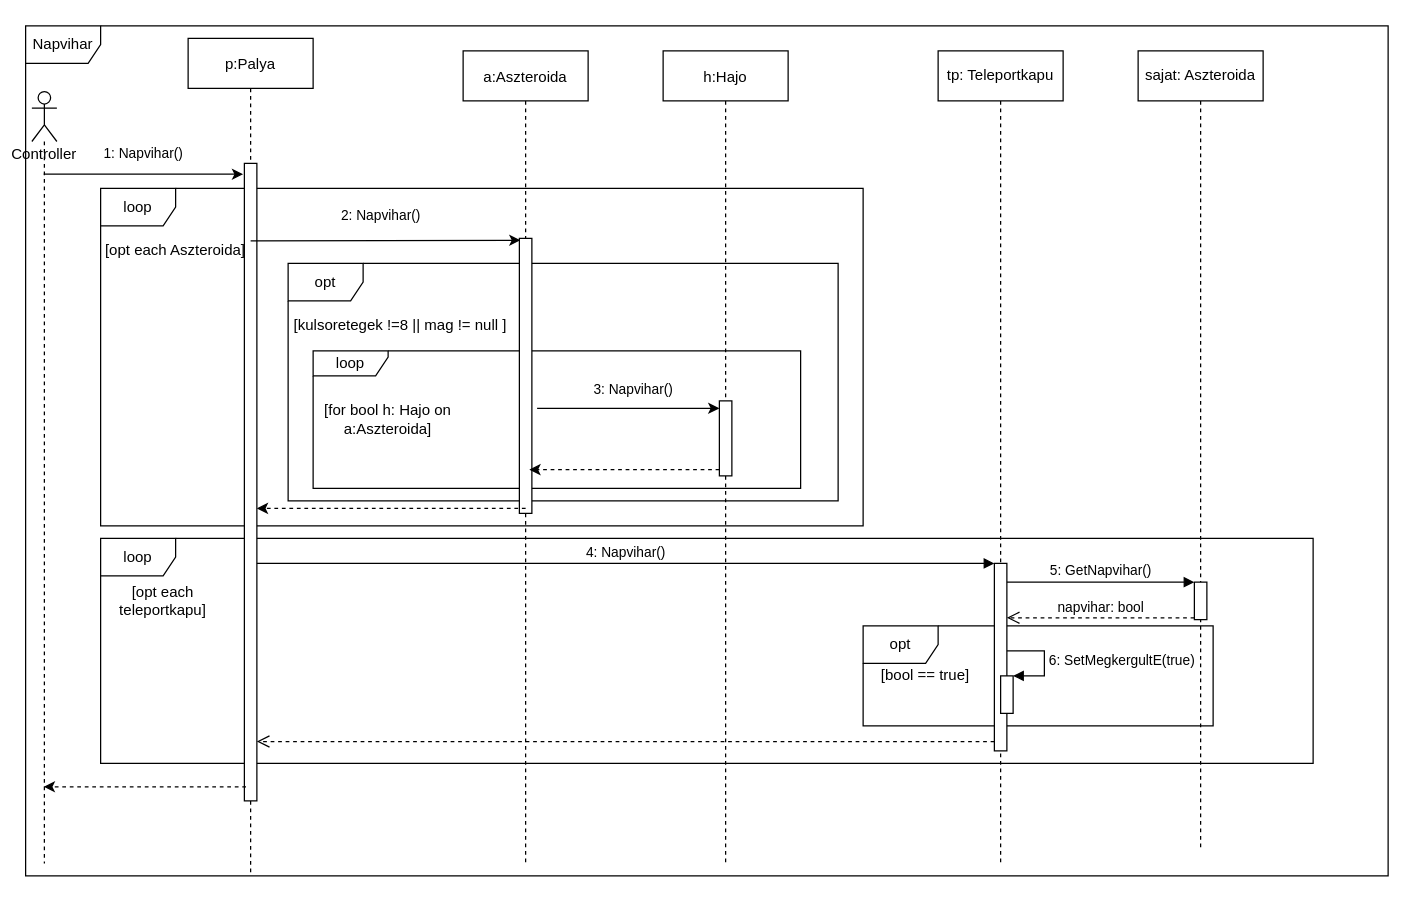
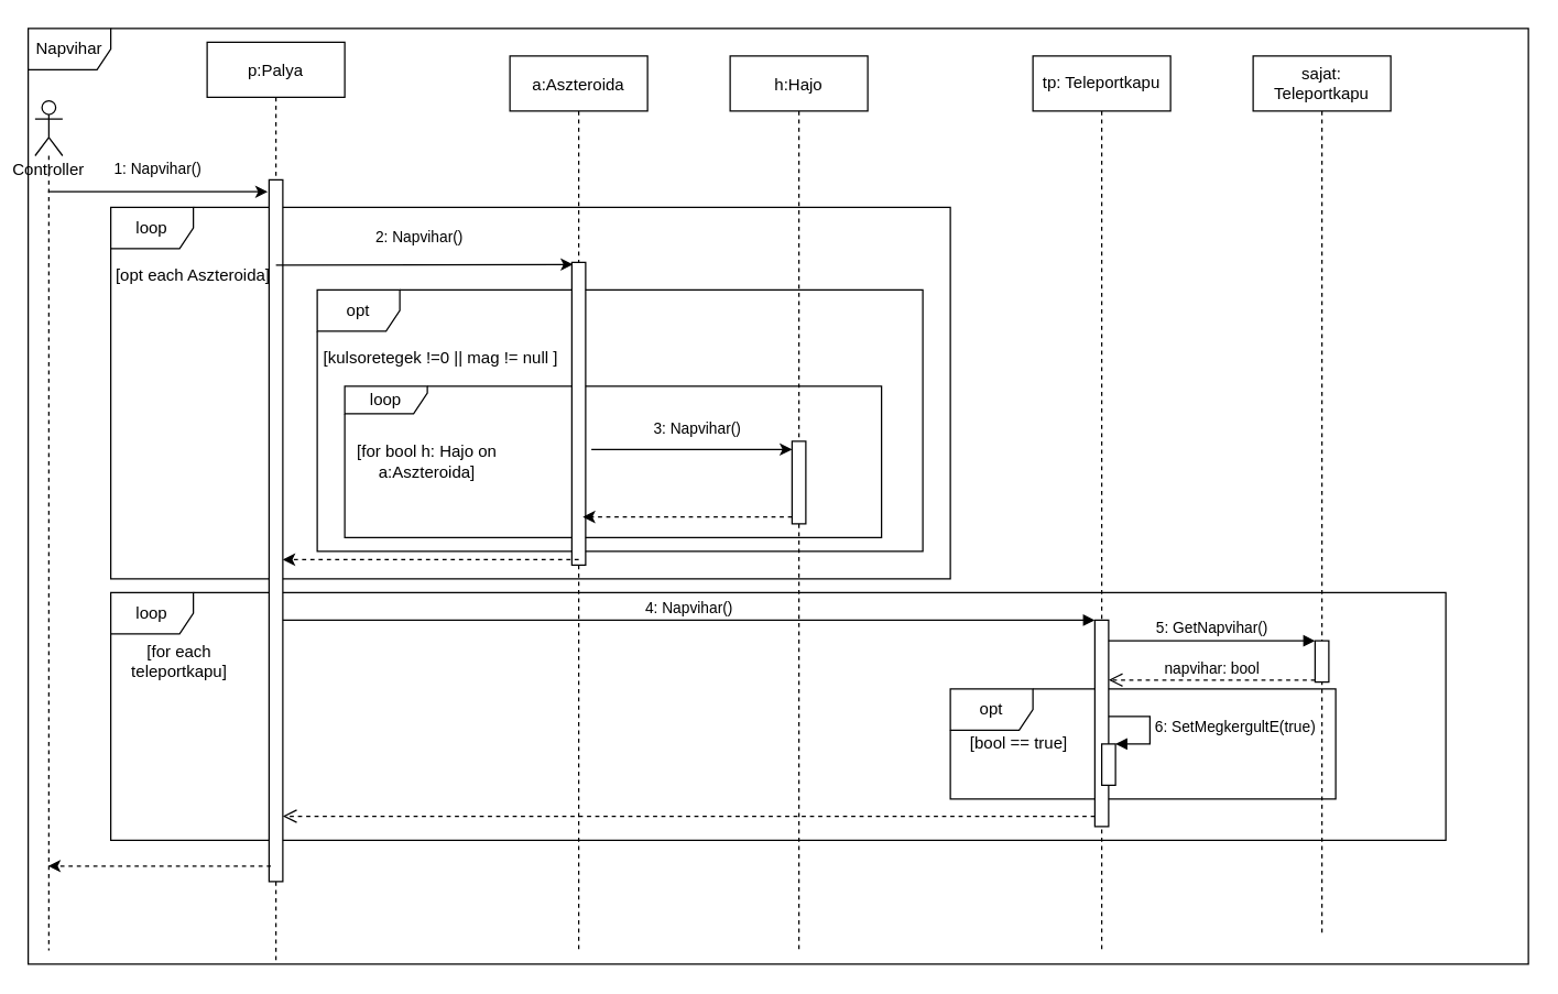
  <mxCell id="0" />
  <mxCell id="1" parent="0" />
  <mxCell id="2" value="Napvihar" style="shape=umlFrame;whiteSpace=wrap;html=1;" parent="1" vertex="1"><mxGeometry y="20" width="1090" height="680" as="geometry" x="20" /></mxCell>
  <mxCell id="3" value="loop" style="shape=umlFrame;whiteSpace=wrap;html=1;" vertex="1" parent="1"><mxGeometry x="80" y="430" width="970" height="180" as="geometry" /></mxCell>
  <mxCell id="4" value="opt" style="shape=umlFrame;whiteSpace=wrap;html=1;" vertex="1" parent="1"><mxGeometry x="690" y="500" width="280" height="80" as="geometry" /></mxCell>
  <mxCell id="5" value="loop" style="shape=umlFrame;whiteSpace=wrap;html=1;" parent="1" vertex="1"><mxGeometry x="80" y="150" width="610" height="270" as="geometry" /></mxCell>
  <mxCell id="6" value="opt" style="shape=umlFrame;whiteSpace=wrap;html=1;" parent="1" vertex="1"><mxGeometry x="230" y="210" width="440" height="190" as="geometry" /></mxCell>
  <mxCell id="7" value="loop" style="shape=umlFrame;whiteSpace=wrap;html=1;width=60;height=20;" parent="1" vertex="1"><mxGeometry x="250" y="280" width="390" height="110" as="geometry" /></mxCell>
  <mxCell id="8" value="p:Palya" style="shape=umlLifeline;perimeter=lifelinePerimeter;container=1;collapsible=0;recursiveResize=0;rounded=0;shadow=0;strokeWidth=1;" parent="1" vertex="1"><mxGeometry x="150" y="30" width="100" height="670" as="geometry" /></mxCell>
  <mxCell id="9" value="" style="points=[];perimeter=orthogonalPerimeter;rounded=0;shadow=0;strokeWidth=1;" parent="8" vertex="1"><mxGeometry x="45" y="100" width="10" height="510" as="geometry" /></mxCell>
  <mxCell id="10" value="1: Napvihar()" style="endArrow=classic;html=1;entryX=-0.1;entryY=0.017;entryDx=0;entryDy=0;entryPerimeter=0;" parent="1" source="23" target="9" edge="1"><mxGeometry x="-0.002" y="16" width="50" height="50" relative="1" as="geometry"><mxPoint x="30" y="128" as="sourcePoint" /><mxPoint x="202" y="110" as="targetPoint" /><mxPoint y="-1" as="offset" /></mxGeometry></mxCell>
  <mxCell id="11" value="[opt each Aszteroida]" style="text;html=1;strokeColor=none;fillColor=none;align=center;verticalAlign=middle;whiteSpace=wrap;rounded=0;" parent="1" vertex="1"><mxGeometry x="80" y="190" width="120" height="20" as="geometry" /></mxCell>
  <mxCell id="12" value="2: Napvihar()" style="endArrow=classic;html=1;entryX=0.086;entryY=0.007;entryDx=0;entryDy=0;entryPerimeter=0;" parent="1" target="15" edge="1"><mxGeometry x="-0.033" y="20" width="50" height="50" relative="1" as="geometry"><mxPoint x="200" y="192" as="sourcePoint" /><mxPoint x="344" y="201" as="targetPoint" /><mxPoint as="offset" /></mxGeometry></mxCell>
- <mxCell id="13" value="[kulsoretegek !=8 || mag != null ]" style="text;html=1;strokeColor=none;fillColor=none;align=center;verticalAlign=middle;whiteSpace=wrap;rounded=0;" parent="1" vertex="1"><mxGeometry x="220" y="250" width="200" height="20" as="geometry" /></mxCell>
+ <mxCell id="13" value="[kulsoretegek !=0 || mag != null ]" style="text;html=1;strokeColor=none;fillColor=none;align=center;verticalAlign=middle;whiteSpace=wrap;rounded=0;" parent="1" vertex="1"><mxGeometry x="220" y="250" width="200" height="20" as="geometry" /></mxCell>
  <mxCell id="14" value="a:Aszteroida" style="shape=umlLifeline;perimeter=lifelinePerimeter;container=1;collapsible=0;recursiveResize=0;rounded=0;shadow=0;strokeWidth=1;" parent="1" vertex="1"><mxGeometry x="370" y="40" width="100" height="650" as="geometry" /></mxCell>
  <mxCell id="15" value="" style="points=[];perimeter=orthogonalPerimeter;rounded=0;shadow=0;strokeWidth=1;" parent="14" vertex="1"><mxGeometry x="45" y="150" width="10" height="220" as="geometry" /></mxCell>
  <mxCell id="16" value="h:Hajo" style="shape=umlLifeline;perimeter=lifelinePerimeter;container=1;collapsible=0;recursiveResize=0;rounded=0;shadow=0;strokeWidth=1;" parent="1" vertex="1"><mxGeometry x="530" y="40" width="100" height="650" as="geometry" /></mxCell>
  <mxCell id="17" value="" style="points=[];perimeter=orthogonalPerimeter;rounded=0;shadow=0;strokeWidth=1;" parent="16" vertex="1"><mxGeometry x="45" y="280" width="10" height="60" as="geometry" /></mxCell>
  <mxCell id="18" value="[for bool h: Hajo on a:Aszteroida]" style="text;html=1;strokeColor=none;fillColor=none;align=center;verticalAlign=middle;whiteSpace=wrap;rounded=0;" parent="1" vertex="1"><mxGeometry x="250" y="320" width="120" height="30" as="geometry" /></mxCell>
  <mxCell id="19" value="&lt;span style=&quot;color: rgb(0 , 0 , 0) ; font-family: &amp;#34;helvetica&amp;#34; ; font-size: 11px ; font-style: normal ; font-weight: 400 ; letter-spacing: normal ; text-align: center ; text-indent: 0px ; text-transform: none ; word-spacing: 0px ; background-color: rgb(255 , 255 , 255) ; display: inline ; float: none&quot;&gt;3: Napvihar()&lt;/span&gt;" style="endArrow=classic;html=1;exitX=1.419;exitY=0.618;exitDx=0;exitDy=0;exitPerimeter=0;" parent="1" source="15" target="17" edge="1"><mxGeometry x="0.055" y="15" width="50" height="50" relative="1" as="geometry"><mxPoint x="570" y="320" as="sourcePoint" /><mxPoint x="620" y="270" as="targetPoint" /><mxPoint as="offset" /></mxGeometry></mxCell>
  <mxCell id="20" value="" style="endArrow=classic;html=1;dashed=1;" parent="1" edge="1" source="17"><mxGeometry width="50" height="50" relative="1" as="geometry"><mxPoint x="609" y="375" as="sourcePoint" /><mxPoint x="423" y="375" as="targetPoint" /></mxGeometry></mxCell>
  <mxCell id="21" value="" style="endArrow=classic;html=1;dashed=1;" parent="1" edge="1" target="9"><mxGeometry width="50" height="50" relative="1" as="geometry"><mxPoint x="420" y="406" as="sourcePoint" /><mxPoint x="195" y="406" as="targetPoint" /></mxGeometry></mxCell>
  <mxCell id="22" value="" style="endArrow=classic;html=1;dashed=1;exitX=0.133;exitY=0.978;exitDx=0;exitDy=0;exitPerimeter=0;" parent="1" source="9" target="23" edge="1"><mxGeometry width="50" height="50" relative="1" as="geometry"><mxPoint x="124.03" y="470" as="sourcePoint" /><mxPoint x="50" y="443" as="targetPoint" /></mxGeometry></mxCell>
  <mxCell id="23" value="Controller" style="shape=umlLifeline;participant=umlActor;perimeter=lifelinePerimeter;whiteSpace=wrap;html=1;container=1;collapsible=0;recursiveResize=0;verticalAlign=top;spacingTop=36;outlineConnect=0;" parent="1" vertex="1"><mxGeometry x="25" y="72.5" width="20" height="617.5" as="geometry" /></mxCell>
  <mxCell id="24" value="tp: Teleportkapu" style="shape=umlLifeline;perimeter=lifelinePerimeter;whiteSpace=wrap;html=1;container=1;collapsible=0;recursiveResize=0;outlineConnect=0;" vertex="1" parent="1"><mxGeometry x="750" y="40" width="100" height="650" as="geometry" /></mxCell>
  <mxCell id="25" value="" style="html=1;points=[];perimeter=orthogonalPerimeter;" vertex="1" parent="24"><mxGeometry x="45" y="410" width="10" height="150" as="geometry" /></mxCell>
- <mxCell id="26" value="[opt each teleportkapu]" style="text;html=1;strokeColor=none;fillColor=none;align=center;verticalAlign=middle;whiteSpace=wrap;rounded=0;" vertex="1" parent="1"><mxGeometry x="70" y="470" width="120" height="20" as="geometry" /></mxCell>
+ <mxCell id="26" value="[for each teleportkapu]" style="text;html=1;strokeColor=none;fillColor=none;align=center;verticalAlign=middle;whiteSpace=wrap;rounded=0;" vertex="1" parent="1"><mxGeometry x="70" y="470" width="120" height="20" as="geometry" /></mxCell>
  <mxCell id="27" value="4: Napvihar()" style="html=1;verticalAlign=bottom;endArrow=block;entryX=0;entryY=0;" edge="1" target="25" parent="1" source="9"><mxGeometry relative="1" as="geometry"><mxPoint x="720" y="450" as="sourcePoint" /></mxGeometry></mxCell>
  <mxCell id="28" value="" style="html=1;verticalAlign=bottom;endArrow=open;dashed=1;endSize=8;exitX=0;exitY=0.95;" edge="1" source="25" parent="1" target="9"><mxGeometry relative="1" as="geometry"><mxPoint x="720" y="526" as="targetPoint" /></mxGeometry></mxCell>
- <mxCell id="29" value="sajat: Aszteroida" style="shape=umlLifeline;perimeter=lifelinePerimeter;whiteSpace=wrap;html=1;container=1;collapsible=0;recursiveResize=0;outlineConnect=0;" vertex="1" parent="1"><mxGeometry x="910" y="40" width="100" height="640" as="geometry" /></mxCell>
+ <mxCell id="29" value="sajat: Teleportkapu" style="shape=umlLifeline;perimeter=lifelinePerimeter;whiteSpace=wrap;html=1;container=1;collapsible=0;recursiveResize=0;outlineConnect=0;" vertex="1" parent="1"><mxGeometry x="910" y="40" width="100" height="640" as="geometry" /></mxCell>
  <mxCell id="30" value="" style="html=1;points=[];perimeter=orthogonalPerimeter;" vertex="1" parent="29"><mxGeometry x="45" y="425" width="10" height="30" as="geometry" /></mxCell>
  <mxCell id="31" value="5: GetNapvihar()" style="html=1;verticalAlign=bottom;endArrow=block;entryX=0;entryY=0;" edge="1" target="30" parent="1" source="25"><mxGeometry relative="1" as="geometry"><mxPoint x="890" y="460" as="sourcePoint" /></mxGeometry></mxCell>
  <mxCell id="32" value="napvihar: bool" style="html=1;verticalAlign=bottom;endArrow=open;dashed=1;endSize=8;exitX=0;exitY=0.95;" edge="1" source="30" parent="1" target="25"><mxGeometry relative="1" as="geometry"><mxPoint x="890" y="536" as="targetPoint" /></mxGeometry></mxCell>
  <mxCell id="33" value="[bool == true]" style="text;html=1;strokeColor=none;fillColor=none;align=center;verticalAlign=middle;whiteSpace=wrap;rounded=0;" vertex="1" parent="1"><mxGeometry x="690" y="530" width="100" height="20" as="geometry" /></mxCell>
  <mxCell id="34" value="" style="html=1;points=[];perimeter=orthogonalPerimeter;" vertex="1" parent="1"><mxGeometry x="800" y="540" width="10" height="30" as="geometry" /></mxCell>
  <mxCell id="35" value="6: SetMegkergultE(true)" style="edgeStyle=orthogonalEdgeStyle;html=1;align=left;spacingLeft=2;endArrow=block;rounded=0;entryX=1;entryY=0;" edge="1" target="34" parent="1"><mxGeometry relative="1" as="geometry"><mxPoint x="805" y="520" as="sourcePoint" /><Array as="points"><mxPoint x="835" y="520" /></Array></mxGeometry></mxCell>
